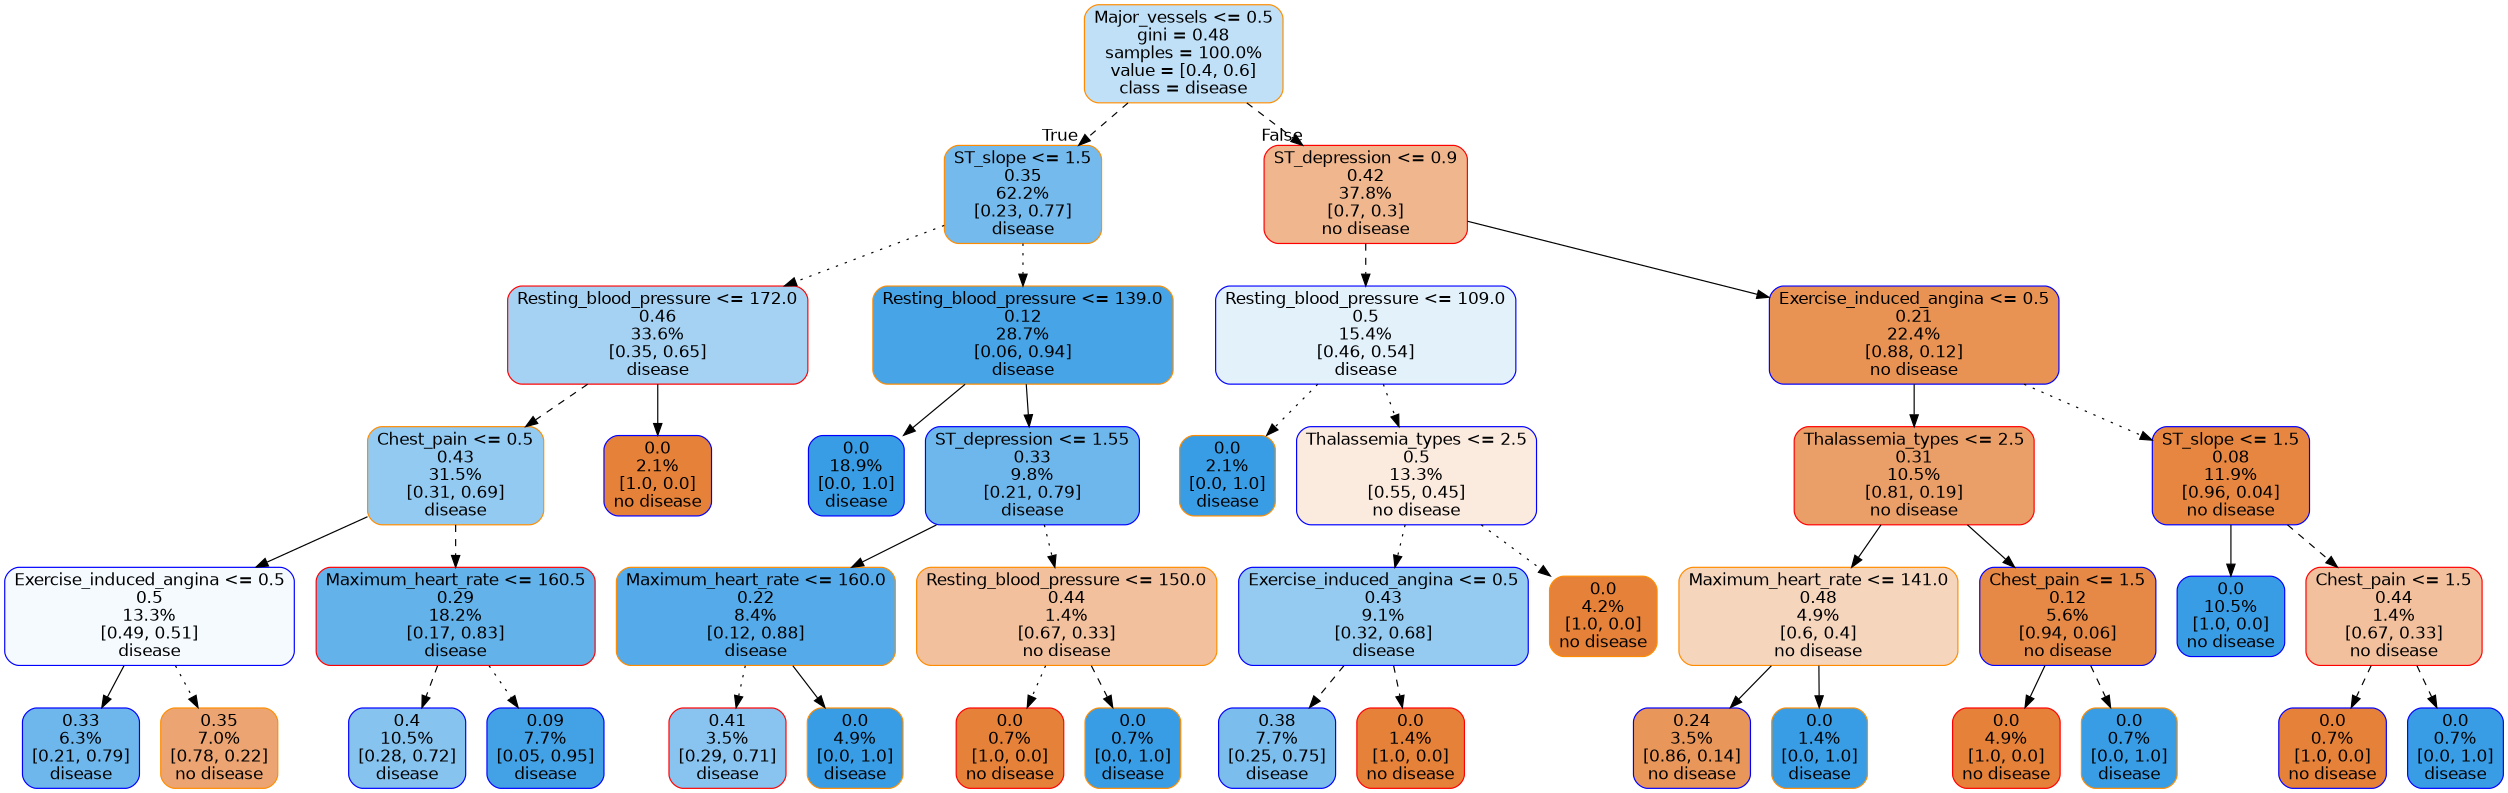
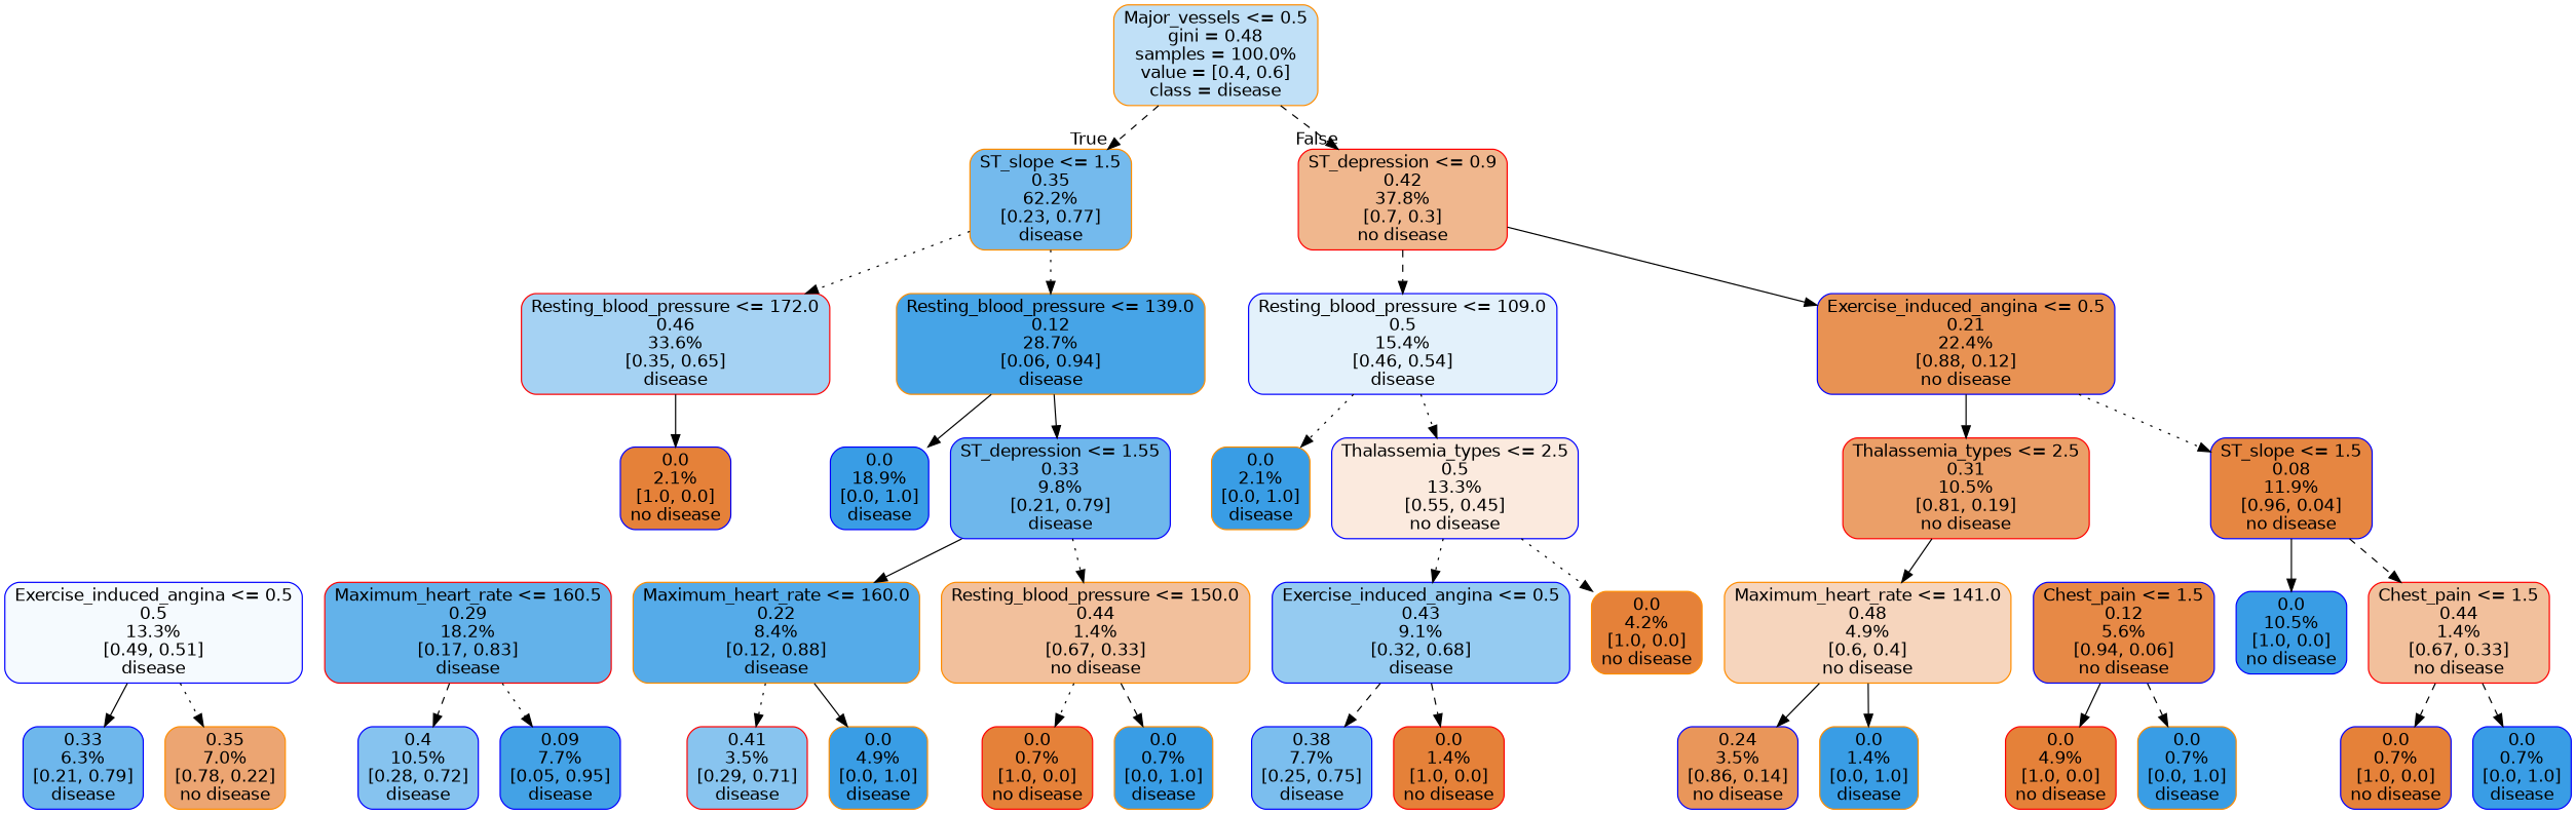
  digraph {
    node [color=blue fillcolor="#399de5" fontname=helvetica shape=box style="filled, rounded"]
    edge [fontname=helvetica style=solid]
    n1 [color=darkorange fillcolor="#c0e0f7" label="Major_vessels <= 0.5\ngini = 0.48\nsamples = 100.0%\nvalue = [0.4, 0.6]\nclass = disease"]
    n2 [color=darkorange fillcolor="#74baed" label="ST_slope <= 1.5\n0.35\n62.2%\n[0.23, 0.77]\ndisease"]
    n3 [color=red fillcolor="#f0b78e" label="ST_depression <= 0.9\n0.42\n37.8%\n[0.7, 0.3]\nno disease"]
    n4 [color=red fillcolor="#a5d2f3" label="Resting_blood_pressure <= 172.0\n0.46\n33.6%\n[0.35, 0.65]\ndisease"]
    n5 [color=darkorange fillcolor="#46a4e7" label="Resting_blood_pressure <= 139.0\n0.12\n28.7%\n[0.06, 0.94]\ndisease"]
    n6 [fillcolor="#e3f1fb" label="Resting_blood_pressure <= 109.0\n0.5\n15.4%\n[0.46, 0.54]\ndisease"]
    n7 [fillcolor="#e89253" label="Exercise_induced_angina <= 0.5\n0.21\n22.4%\n[0.88, 0.12]\nno disease"]
-   n8 [color=darkorange fillcolor="#93caf1" label="Chest_pain <= 0.5\n0.43\n31.5%\n[0.31, 0.69]\ndisease"]
    n9 [fillcolor="#e58139" label="0.0\n2.1%\n[1.0, 0.0]\nno disease"]
    n10 [label="0.0\n18.9%\n[0.0, 1.0]\ndisease"]
    n11 [fillcolor="#6eb7ec" label="ST_depression <= 1.55\n0.33\n9.8%\n[0.21, 0.79]\ndisease"]
    n12 [fillcolor="#f5fafe" label="Exercise_induced_angina <= 0.5\n0.5\n13.3%\n[0.49, 0.51]\ndisease"]
    n13 [color=red fillcolor="#63b2ea" label="Maximum_heart_rate <= 160.5\n0.29\n18.2%\n[0.17, 0.83]\ndisease"]
    n14 [fillcolor="#6eb7ec" label="0.33\n6.3%\n[0.21, 0.79]\ndisease"]
    n15 [color=darkorange fillcolor="#eca572" label="0.35\n7.0%\n[0.78, 0.22]\nno disease"]
    n16 [fillcolor="#86c3ef" label="0.4\n10.5%\n[0.28, 0.72]\ndisease"]
    n17 [fillcolor="#43a2e6" label="0.09\n7.7%\n[0.05, 0.95]\ndisease"]
    n18 [color=darkorange fillcolor="#55abe9" label="Maximum_heart_rate <= 160.0\n0.22\n8.4%\n[0.12, 0.88]\ndisease"]
    n19 [color=darkorange fillcolor="#f2c09c" label="Resting_blood_pressure <= 150.0\n0.44\n1.4%\n[0.67, 0.33]\nno disease"]
    n20 [color=red fillcolor="#88c4ef" label="0.41\n3.5%\n[0.29, 0.71]\ndisease"]
    n21 [color=darkorange label="0.0\n4.9%\n[0.0, 1.0]\ndisease"]
    n22 [color=red fillcolor="#e58139" label="0.0\n0.7%\n[1.0, 0.0]\nno disease"]
    n23 [color=darkorange label="0.0\n0.7%\n[0.0, 1.0]\ndisease"]
    n24 [color=darkorange label="0.0\n2.1%\n[0.0, 1.0]\ndisease"]
    n25 [fillcolor="#fbeade" label="Thalassemia_types <= 2.5\n0.5\n13.3%\n[0.55, 0.45]\nno disease"]
    n26 [color=red fillcolor="#eb9f68" label="Thalassemia_types <= 2.5\n0.31\n10.5%\n[0.81, 0.19]\nno disease"]
    n27 [fillcolor="#e68641" label="ST_slope <= 1.5\n0.08\n11.9%\n[0.96, 0.04]\nno disease"]
    n28 [fillcolor="#95cbf1" label="Exercise_induced_angina <= 0.5\n0.43\n9.1%\n[0.32, 0.68]\ndisease"]
    n29 [color=darkorange fillcolor="#e58139" label="0.0\n4.2%\n[1.0, 0.0]\nno disease"]
    n30 [fillcolor="#7bbeee" label="0.38\n7.7%\n[0.25, 0.75]\ndisease"]
    n31 [color=red fillcolor="#e58139" label="0.0\n1.4%\n[1.0, 0.0]\nno disease"]
    n32 [color=darkorange fillcolor="#f6d5bd" label="Maximum_heart_rate <= 141.0\n0.48\n4.9%\n[0.6, 0.4]\nno disease"]
    n33 [fillcolor="#e78946" label="Chest_pain <= 1.5\n0.12\n5.6%\n[0.94, 0.06]\nno disease"]
    n34 [label="0.0\n10.5%\n[1.0, 0.0]\nno disease"]
    n35 [color=red fillcolor="#f2c09c" label="Chest_pain <= 1.5\n0.44\n1.4%\n[0.67, 0.33]\nno disease"]
    n36 [fillcolor="#e9965a" label="0.24\n3.5%\n[0.86, 0.14]\nno disease"]
    n37 [color=darkorange label="0.0\n1.4%\n[0.0, 1.0]\ndisease"]
    n38 [color=red fillcolor="#e58139" label="0.0\n4.9%\n[1.0, 0.0]\nno disease"]
    n39 [color=darkorange label="0.0\n0.7%\n[0.0, 1.0]\ndisease"]
    n40 [fillcolor="#e58139" label="0.0\n0.7%\n[1.0, 0.0]\nno disease"]
    n41 [label="0.0\n0.7%\n[0.0, 1.0]\ndisease"]
    n1 -> n2 [headlabel=True labelangle=45 labeldistance=2.5 style=dashed]
    n1 -> n3 [headlabel=False labelangle=-45 labeldistance=2.5 style=dashed]
    n2 -> n4 [style=dotted]
    n2 -> n5 [style=dotted]
    n3 -> n6 [style=dashed]
    n3 -> n7
-   n4 -> n8 [style=dashed]
    n4 -> n9
    n5 -> n10
    n5 -> n11
    n6 -> n24 [style=dotted]
    n6 -> n25 [style=dotted]
    n7 -> n26
    n7 -> n27 [style=dotted]
-   n8 -> n12
-   n8 -> n13 [style=dashed]
    n11 -> n18
    n11 -> n19 [style=dotted]
    n12 -> n14
    n12 -> n15 [style=dotted]
    n13 -> n16 [style=dashed]
    n13 -> n17 [style=dotted]
    n18 -> n20 [style=dotted]
    n18 -> n21
    n19 -> n22 [style=dotted]
    n19 -> n23 [style=dashed]
    n25 -> n28 [style=dotted]
    n25 -> n29 [style=dotted]
    n26 -> n32
-   n26 -> n33
    n27 -> n34
    n27 -> n35 [style=dashed]
    n28 -> n30 [style=dashed]
    n28 -> n31 [style=dashed]
    n32 -> n36
    n32 -> n37
    n33 -> n38
    n33 -> n39 [style=dashed]
    n35 -> n40 [style=dashed]
    n35 -> n41 [style=dashed]
  }
